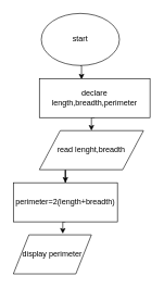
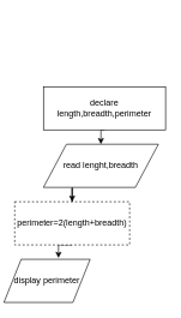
  <mxCell id="0" />
  <mxCell id="1" parent="0" />
- <mxCell id="2" style="edgeStyle=orthogonalEdgeStyle;rounded=0;orthogonalLoop=1;jettySize=auto;html=1;exitX=0.5;exitY=1;exitDx=0;exitDy=0;entryX=0.381;entryY=0.023;entryDx=0;entryDy=0;entryPerimeter=0;" edge="1" parent="1" source="3" target="5"><mxGeometry relative="1" as="geometry" /></mxCell>
- <mxCell id="3" value="start" style="ellipse;whiteSpace=wrap;html=1;" vertex="1" parent="1"><mxGeometry x="63" y="20" width="120" height="80" as="geometry" /></mxCell>
  <mxCell id="4" style="edgeStyle=orthogonalEdgeStyle;rounded=0;orthogonalLoop=1;jettySize=auto;html=1;exitX=0.5;exitY=1;exitDx=0;exitDy=0;entryX=0.5;entryY=0;entryDx=0;entryDy=0;" edge="1" parent="1" source="5" target="7"><mxGeometry relative="1" as="geometry" /></mxCell>
  <mxCell id="5" value="declare length,breadth,perimeter" style="rounded=0;whiteSpace=wrap;html=1;" vertex="1" parent="1"><mxGeometry x="60" y="120" width="170" height="60" as="geometry" /></mxCell>
  <mxCell id="6" style="edgeStyle=orthogonalEdgeStyle;rounded=0;orthogonalLoop=1;jettySize=auto;html=1;exitX=0.25;exitY=1;exitDx=0;exitDy=0;" edge="1" parent="1" source="7" target="9"><mxGeometry relative="1" as="geometry" /></mxCell>
  <mxCell id="7" value="read lenght,breadth" style="shape=parallelogram;perimeter=parallelogramPerimeter;whiteSpace=wrap;html=1;" vertex="1" parent="1"><mxGeometry x="60" y="200" width="160" height="60" as="geometry" /></mxCell>
  <mxCell id="8" style="edgeStyle=orthogonalEdgeStyle;rounded=0;orthogonalLoop=1;jettySize=auto;html=1;exitX=0.5;exitY=1;exitDx=0;exitDy=0;entryX=0.633;entryY=-0.03;entryDx=0;entryDy=0;entryPerimeter=0;" edge="1" parent="1" source="9" target="10"><mxGeometry relative="1" as="geometry" /></mxCell>
- <mxCell id="9" value="perimeter=2(length+breadth)" style="rounded=0;whiteSpace=wrap;html=1;" vertex="1" parent="1"><mxGeometry x="20" y="280" width="160" height="60" as="geometry" /></mxCell>
- <mxCell id="10" value="display perimeter" style="shape=parallelogram;perimeter=parallelogramPerimeter;whiteSpace=wrap;html=1;" vertex="1" parent="1"><mxGeometry x="20" y="360" width="120" height="60" as="geometry" /></mxCell>
+ <mxCell id="9" value="perimeter=2(length+breadth)" style="rounded=0;whiteSpace=wrap;html=1;dashed=1;" vertex="1" parent="1"><mxGeometry x="20" y="280" width="160" height="60" as="geometry" /></mxCell>
+ <mxCell id="10" value="display perimeter" style="shape=parallelogram;perimeter=parallelogramPerimeter;whiteSpace=wrap;html=1;" vertex="1" parent="1"><mxGeometry x="5" y="360" width="120" height="60" as="geometry" /></mxCell>
